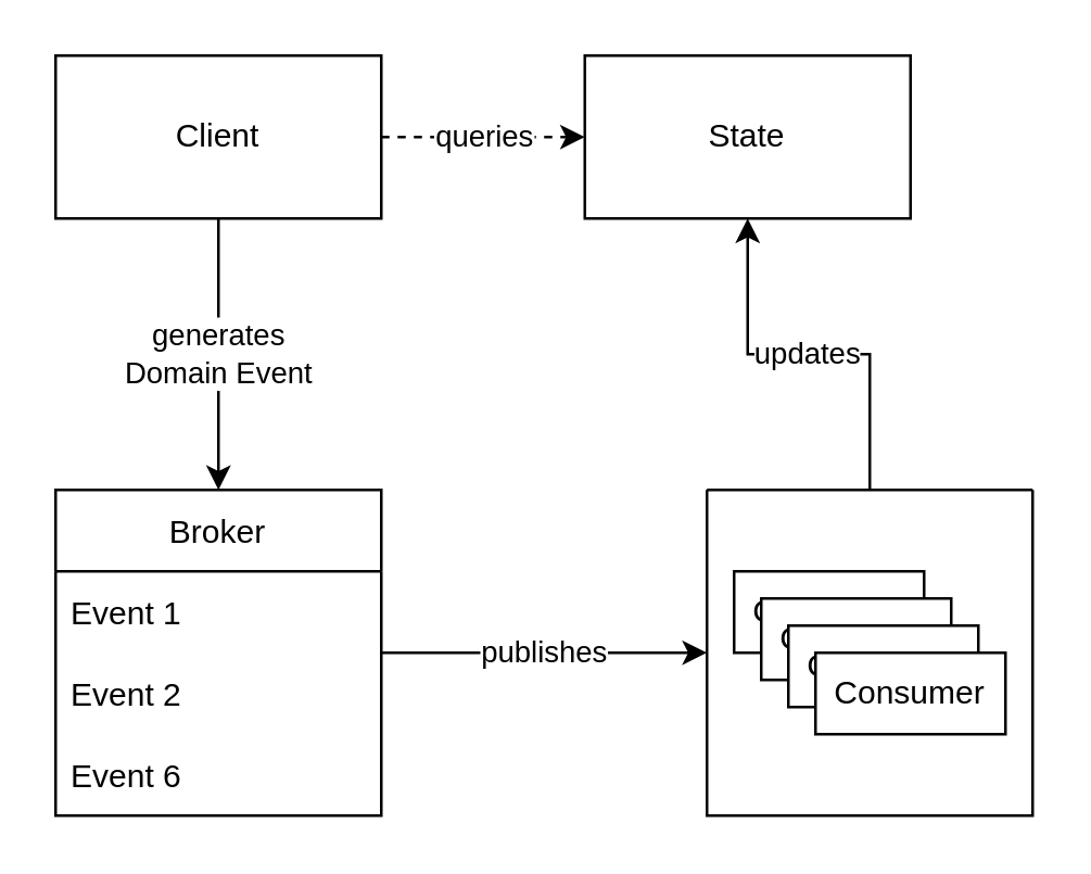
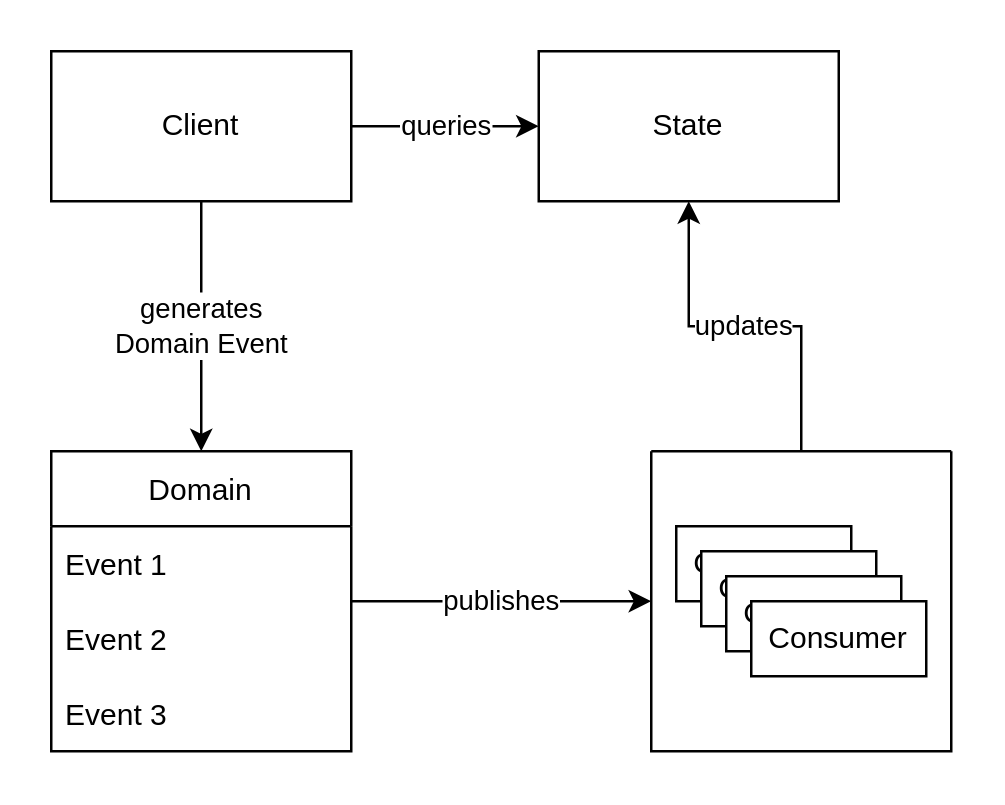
  <mxCell id="0" />
  <mxCell id="1" parent="0" />
  <mxCell id="2" value="publishes" style="edgeStyle=orthogonalEdgeStyle;rounded=0;orthogonalLoop=1;jettySize=auto;html=1;entryX=0;entryY=0.5;entryDx=0;entryDy=0;" edge="1" parent="1" source="5" target="12"><mxGeometry relative="1" as="geometry"><mxPoint x="140" y="210" as="sourcePoint" /><mxPoint x="260" y="241" as="targetPoint" /></mxGeometry></mxCell>
  <mxCell id="3" value="generates &lt;br&gt;Domain Event" style="edgeStyle=orthogonalEdgeStyle;rounded=0;orthogonalLoop=1;jettySize=auto;html=1;entryX=0.5;entryY=0;entryDx=0;entryDy=0;exitX=0.5;exitY=1;exitDx=0;exitDy=0;" edge="1" parent="1" source="4"><mxGeometry relative="1" as="geometry"><mxPoint x="80" y="180" as="targetPoint" /><mxPoint as="offset" /></mxGeometry></mxCell>
  <mxCell id="4" value="Client" style="rounded=0;whiteSpace=wrap;html=1;" vertex="1" parent="1"><mxGeometry x="20" y="20" width="120" height="60" as="geometry" /></mxCell>
- <mxCell id="5" value="Broker" style="swimlane;fontStyle=0;childLayout=stackLayout;horizontal=1;startSize=30;horizontalStack=0;resizeParent=1;resizeParentMax=0;resizeLast=0;collapsible=1;marginBottom=0;" vertex="1" parent="1"><mxGeometry x="20" y="180" width="120" height="120" as="geometry" /></mxCell>
+ <mxCell id="5" value="Domain" style="swimlane;fontStyle=0;childLayout=stackLayout;horizontal=1;startSize=30;horizontalStack=0;resizeParent=1;resizeParentMax=0;resizeLast=0;collapsible=1;marginBottom=0;" vertex="1" parent="1"><mxGeometry x="20" y="180" width="120" height="120" as="geometry" /></mxCell>
  <mxCell id="6" value="Event 1" style="text;strokeColor=none;fillColor=none;align=left;verticalAlign=middle;spacingLeft=4;spacingRight=4;overflow=hidden;points=[[0,0.5],[1,0.5]];portConstraint=eastwest;rotatable=0;" vertex="1" parent="5"><mxGeometry y="30" width="120" height="30" as="geometry" /></mxCell>
  <mxCell id="7" value="Event 2" style="text;strokeColor=none;fillColor=none;align=left;verticalAlign=middle;spacingLeft=4;spacingRight=4;overflow=hidden;points=[[0,0.5],[1,0.5]];portConstraint=eastwest;rotatable=0;" vertex="1" parent="5"><mxGeometry y="60" width="120" height="30" as="geometry" /></mxCell>
- <mxCell id="8" value="Event 6" style="text;strokeColor=none;fillColor=none;align=left;verticalAlign=middle;spacingLeft=4;spacingRight=4;overflow=hidden;points=[[0,0.5],[1,0.5]];portConstraint=eastwest;rotatable=0;" vertex="1" parent="5"><mxGeometry y="90" width="120" height="30" as="geometry" /></mxCell>
- <mxCell id="9" value="queries" style="edgeStyle=orthogonalEdgeStyle;rounded=0;orthogonalLoop=1;jettySize=auto;html=1;exitX=1;exitY=0.5;exitDx=0;exitDy=0;dashed=1;" edge="1" parent="1" source="4" target="10"><mxGeometry relative="1" as="geometry" /></mxCell>
+ <mxCell id="8" value="Event 3" style="text;strokeColor=none;fillColor=none;align=left;verticalAlign=middle;spacingLeft=4;spacingRight=4;overflow=hidden;points=[[0,0.5],[1,0.5]];portConstraint=eastwest;rotatable=0;" vertex="1" parent="5"><mxGeometry y="90" width="120" height="30" as="geometry" /></mxCell>
+ <mxCell id="9" value="queries" style="edgeStyle=orthogonalEdgeStyle;rounded=0;orthogonalLoop=1;jettySize=auto;html=1;exitX=1;exitY=0.5;exitDx=0;exitDy=0;" edge="1" parent="1" source="4" target="10"><mxGeometry relative="1" as="geometry" /></mxCell>
  <mxCell id="10" value="State" style="rounded=0;whiteSpace=wrap;html=1;" vertex="1" parent="1"><mxGeometry x="215" y="20" width="120" height="60" as="geometry" /></mxCell>
  <mxCell id="11" value="updates" style="edgeStyle=orthogonalEdgeStyle;rounded=0;orthogonalLoop=1;jettySize=auto;html=1;entryX=0.5;entryY=1;entryDx=0;entryDy=0;" edge="1" parent="1" source="12" target="10"><mxGeometry relative="1" as="geometry" /></mxCell>
  <mxCell id="12" value="" style="swimlane;startSize=0;" vertex="1" parent="1"><mxGeometry x="260" y="180" width="120" height="120" as="geometry" /></mxCell>
  <mxCell id="13" value="Consumer" style="rounded=0;whiteSpace=wrap;html=1;" vertex="1" parent="12"><mxGeometry x="10" y="30" width="70" height="30" as="geometry" /></mxCell>
  <mxCell id="14" value="Consumer" style="rounded=0;whiteSpace=wrap;html=1;" vertex="1" parent="1"><mxGeometry x="280" y="220" width="70" height="30" as="geometry" /></mxCell>
  <mxCell id="15" value="Consumer" style="rounded=0;whiteSpace=wrap;html=1;" vertex="1" parent="1"><mxGeometry x="290" y="230" width="70" height="30" as="geometry" /></mxCell>
  <mxCell id="16" value="Consumer" style="rounded=0;whiteSpace=wrap;html=1;" vertex="1" parent="1"><mxGeometry x="300" y="240" width="70" height="30" as="geometry" /></mxCell>
